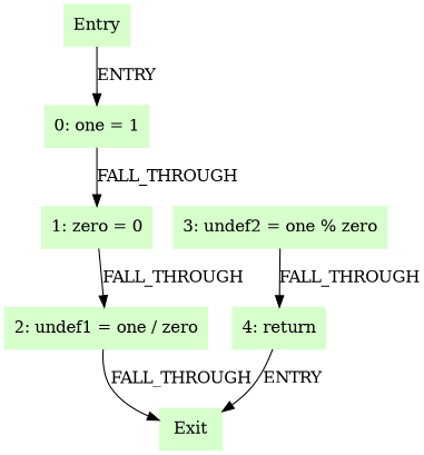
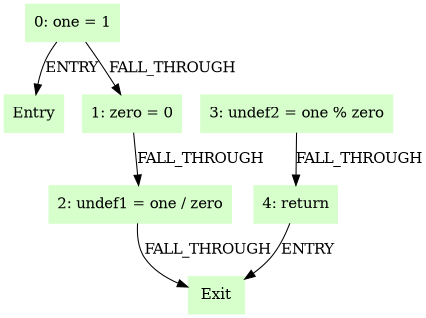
  digraph {
    fontname="DejaVu Serif"
    node [color=".3 .2 1.0" fontname="DejaVu Serif" shape=box style=filled]
    edge [fontname="DejaVu Serif"]
    Entry
    "0: one = 1"
    "1: zero = 0"
    "2: undef1 = one / zero"
    Exit
    "3: undef2 = one % zero"
    "4: return"
-   Entry -> "0: one = 1" [label=ENTRY]
+   "0: one = 1" -> Entry [label=ENTRY]
    "0: one = 1" -> "1: zero = 0" [label=FALL_THROUGH]
    "1: zero = 0" -> "2: undef1 = one / zero" [label=FALL_THROUGH]
    "2: undef1 = one / zero" -> Exit [label=FALL_THROUGH]
    "3: undef2 = one % zero" -> "4: return" [label=FALL_THROUGH]
    "4: return" -> Exit [label=ENTRY]
  }
